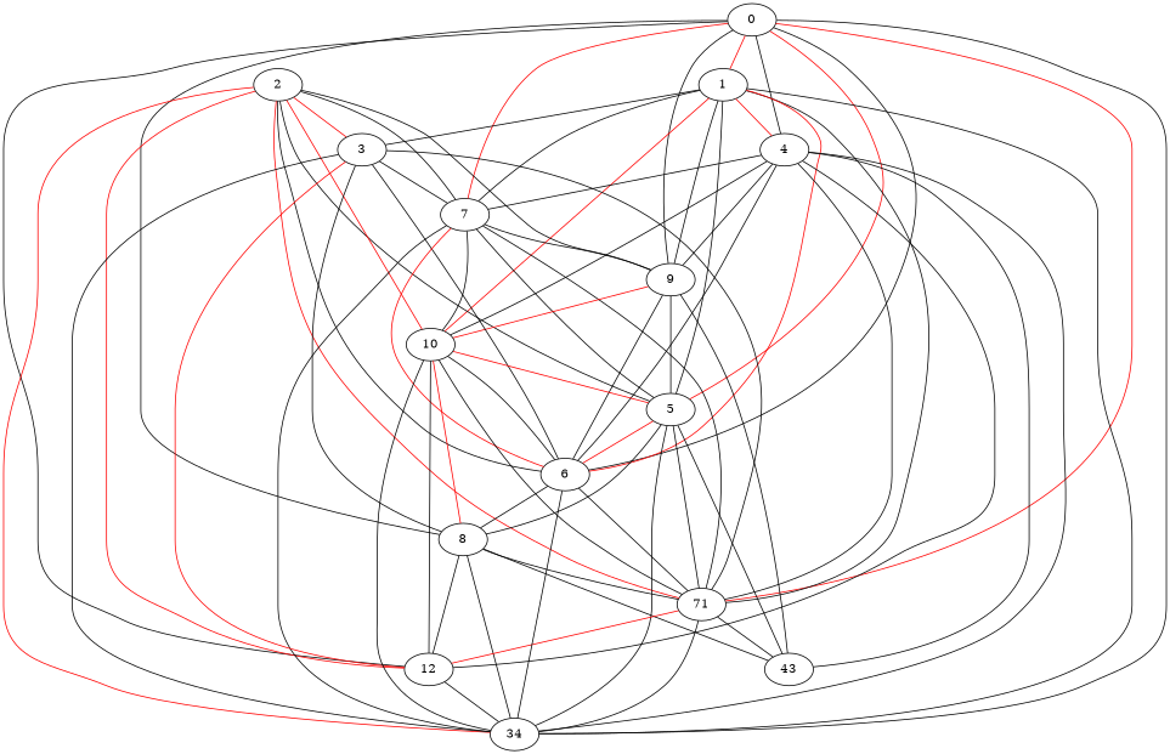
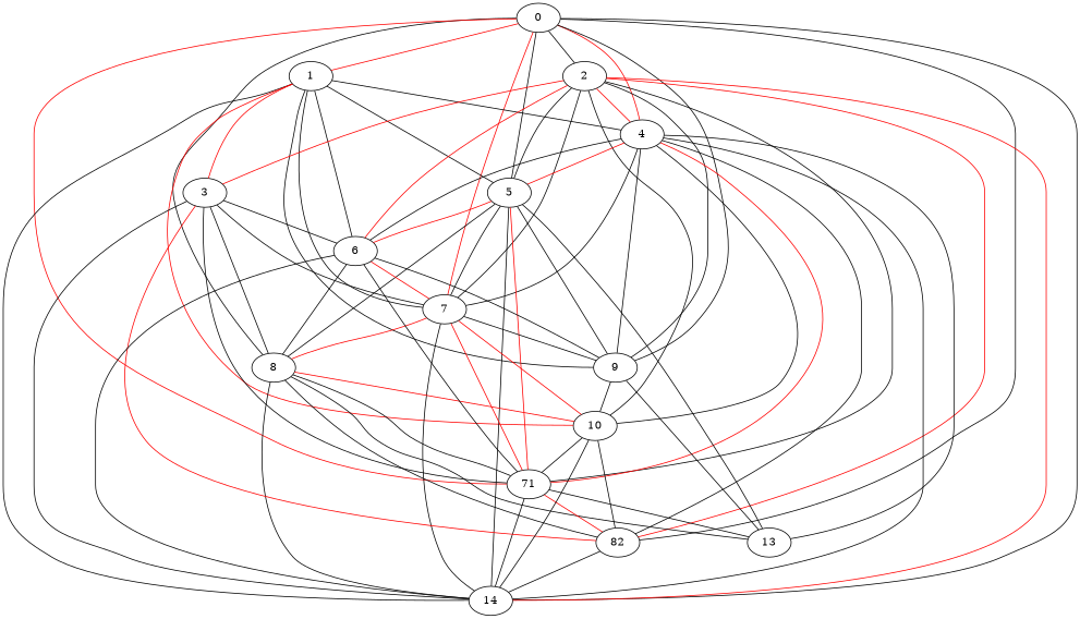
  graph {
    0
    1
    2
    4
    5
    7
    8
    9
    n9 [label=71]
-   12
-   14 [label=34]
+   12 [label=82]
+   14
    3
    6
    10
-   13 [label=43]
+   13
    0 -- 1 [color=red]
-   0 -- 6
-   0 -- 4
-   0 -- 5 [color=red]
+   0 -- 2
+   0 -- 4 [color=red]
+   0 -- 5
    0 -- 7 [color=red]
    0 -- 8
    0 -- 9
    0 -- n9 [color=red]
    0 -- 12
    0 -- 14
-   1 -- 4 [color=red]
+   1 -- 4
    1 -- 5
    1 -- 7
    1 -- 9
-   1 -- n9
    1 -- 14
-   1 -- 3 [color=black]
-   1 -- 6 [color=red]
+   1 -- 3 [color=red]
+   1 -- 6
    1 -- 10 [color=red]
+   2 -- 4 [color=red]
    2 -- 5
    2 -- 7
    2 -- 9
-   2 -- n9 [color=red]
+   2 -- n9
    2 -- 12 [color=red]
    2 -- 14 [color=red]
    2 -- 3 [color=red]
-   2 -- 6
-   2 -- 10 [color=red]
-   10 -- 5 [color=red]
+   2 -- 6 [color=red]
+   2 -- 10
+   4 -- 5 [color=red]
    4 -- 7
    4 -- 9
-   4 -- n9
+   4 -- n9 [color=red]
    4 -- 12
    4 -- 14
    4 -- 6
    4 -- 10
    4 -- 13
    5 -- 7
    5 -- 8
    5 -- 9
-   5 -- n9
+   5 -- n9 [color=red]
    5 -- 14
    5 -- 6 [color=red]
    5 -- 13
+   7 -- 8 [color=red]
    7 -- 9
-   7 -- n9
+   7 -- n9 [color=red]
    7 -- 14
-   7 -- 10
+   7 -- 10 [color=red]
    8 -- n9
    8 -- 12
    8 -- 14
    8 -- 10 [color=red]
    8 -- 13
-   9 -- 10 [color=red]
+   9 -- 10 [color=black]
    9 -- 13
    n9 -- 12 [color=red]
    n9 -- 14
    n9 -- 13
    12 -- 14
    3 -- 7
    3 -- 8
    3 -- n9
    3 -- 12 [color=red]
    3 -- 14
    3 -- 6
    6 -- 7 [color=red]
    6 -- 8
    6 -- 9
    6 -- n9
    6 -- 14
-   6 -- 10
    10 -- n9
    10 -- 12
    10 -- 14
  }
